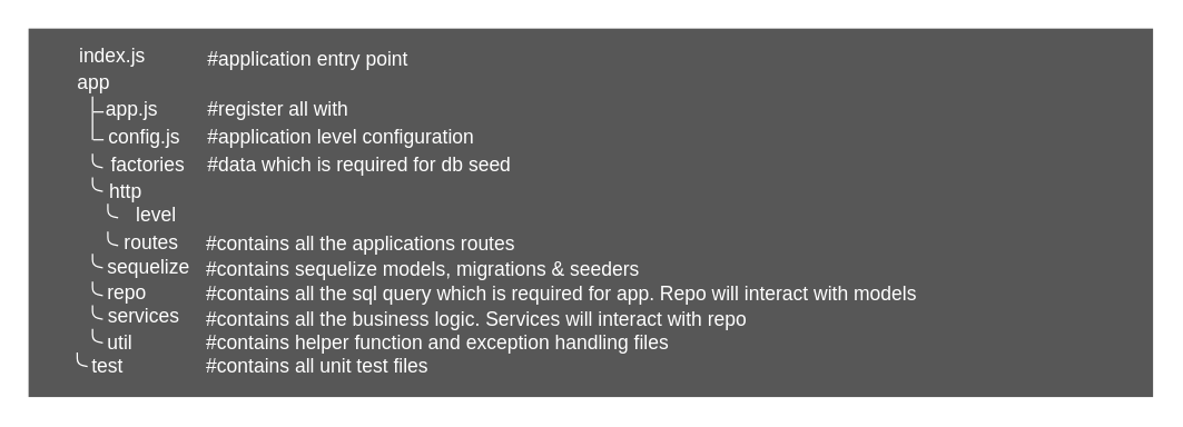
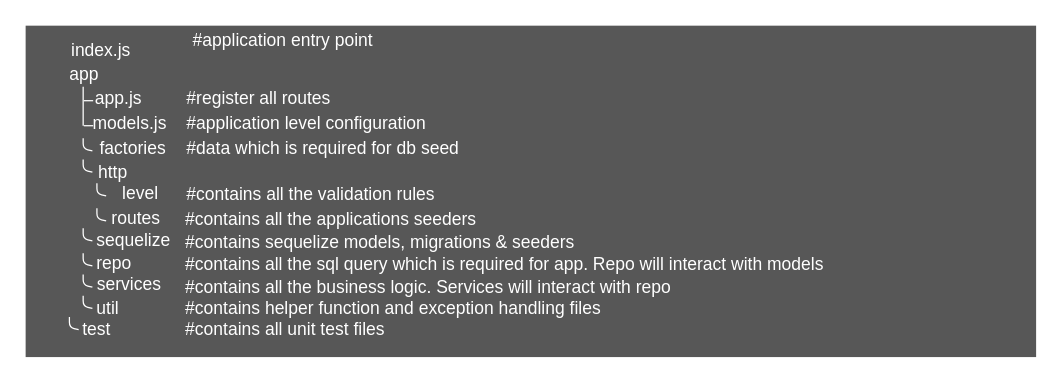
  <mxCell id="0" />
  <mxCell id="1" parent="0" />
  <mxCell id="2" value="" style="rounded=0;whiteSpace=wrap;html=1;fillColor=#575757;fontSize=14;fontColor=#BABABA;strokeColor=none;" parent="1" vertex="1"><mxGeometry x="20" y="20" width="808" height="265" as="geometry" /></mxCell>
  <mxCell id="3" value="&lt;font style=&quot;font-size: 14px;&quot; color=&quot;#FFFFFF&quot;&gt;app&lt;/font&gt;" style="text;html=1;strokeColor=none;fillColor=none;align=center;verticalAlign=middle;whiteSpace=wrap;rounded=0;fontSize=14;" parent="1" vertex="1"><mxGeometry x="47" y="49" width="40" height="20" as="geometry" /></mxCell>
  <mxCell id="4" value="&lt;font style=&quot;font-size: 14px;&quot; color=&quot;#FFFFFF&quot;&gt;index&lt;/font&gt;&lt;font style=&quot;font-size: 14px;&quot; color=&quot;#FFFFFF&quot;&gt;.js&lt;/font&gt;" style="text;html=1;strokeColor=none;fillColor=none;align=center;verticalAlign=middle;whiteSpace=wrap;rounded=0;fontSize=14;" parent="1" vertex="1"><mxGeometry x="54" y="30" width="53" height="20" as="geometry" /></mxCell>
  <mxCell id="5" value="" style="group;fontSize=14;" parent="1" vertex="1" connectable="0"><mxGeometry x="66" y="104" width="80" height="22" as="geometry" /></mxCell>
  <mxCell id="6" value="" style="endArrow=none;html=1;fontSize=14;strokeColor=#FFFFFF;strokeWidth=1;exitX=-0.009;exitY=0.602;exitDx=0;exitDy=0;exitPerimeter=0;" parent="5" edge="1"><mxGeometry width="50" height="50" relative="1" as="geometry"><mxPoint x="7.395" y="16.047" as="sourcePoint" /><mxPoint y="6" as="targetPoint" /><Array as="points"><mxPoint y="14.5" /></Array></mxGeometry></mxCell>
  <mxCell id="7" value="&lt;font style=&quot;font-size: 14px;&quot; color=&quot;#FFFFFF&quot;&gt;factories&lt;/font&gt;" style="text;html=1;strokeColor=none;fillColor=none;align=center;verticalAlign=middle;whiteSpace=wrap;rounded=0;fontSize=14;" parent="5" vertex="1"><mxGeometry x="8" y="4" width="64" height="20" as="geometry" /></mxCell>
  <mxCell id="8" value="" style="endArrow=none;html=1;strokeColor=#FFFFFF;strokeWidth=1;fontSize=14;exitX=0.06;exitY=0.352;exitDx=0;exitDy=0;exitPerimeter=0;" parent="1" edge="1"><mxGeometry width="50" height="50" relative="1" as="geometry"><mxPoint x="66" y="68.857" as="sourcePoint" /><mxPoint x="66" y="100" as="targetPoint" /></mxGeometry></mxCell>
  <mxCell id="9" value="&lt;font style=&quot;font-size: 14px;&quot; color=&quot;#FFFFFF&quot;&gt;app.js&lt;/font&gt;" style="text;html=1;strokeColor=none;fillColor=none;align=center;verticalAlign=middle;whiteSpace=wrap;rounded=0;fontSize=14;" parent="1" vertex="1"><mxGeometry x="68" y="68" width="53" height="20" as="geometry" /></mxCell>
- <mxCell id="10" value="&lt;font style=&quot;font-size: 14px;&quot; color=&quot;#FFFFFF&quot;&gt;config.js&lt;/font&gt;" style="text;html=1;strokeColor=none;fillColor=none;align=center;verticalAlign=middle;whiteSpace=wrap;rounded=0;fontSize=14;" parent="1" vertex="1"><mxGeometry x="77" y="88" width="53" height="20" as="geometry" /></mxCell>
+ <mxCell id="10" value="&lt;font style=&quot;font-size: 14px;&quot; color=&quot;#FFFFFF&quot;&gt;models.js&lt;/font&gt;" style="text;html=1;strokeColor=none;fillColor=none;align=center;verticalAlign=middle;whiteSpace=wrap;rounded=0;fontSize=14;" parent="1" vertex="1"><mxGeometry x="77" y="88" width="53" height="20" as="geometry" /></mxCell>
  <mxCell id="11" value="" style="endArrow=none;html=1;strokeColor=#FFFFFF;strokeWidth=1;fontSize=14;" parent="1" edge="1"><mxGeometry width="50" height="50" relative="1" as="geometry"><mxPoint x="66.5" y="80" as="sourcePoint" /><mxPoint x="74" y="80" as="targetPoint" /></mxGeometry></mxCell>
  <mxCell id="12" value="" style="endArrow=none;html=1;strokeColor=#FFFFFF;strokeWidth=1;fontSize=14;" parent="1" edge="1"><mxGeometry width="50" height="50" relative="1" as="geometry"><mxPoint x="66.5" y="100" as="sourcePoint" /><mxPoint x="74" y="100" as="targetPoint" /></mxGeometry></mxCell>
  <mxCell id="13" value="&lt;font style=&quot;font-size: 14px;&quot; color=&quot;#FFFFFF&quot;&gt;http&lt;/font&gt;" style="text;html=1;strokeColor=none;fillColor=none;align=center;verticalAlign=middle;whiteSpace=wrap;rounded=0;fontSize=14;" parent="1" vertex="1"><mxGeometry x="74" y="127" width="32" height="20" as="geometry" /></mxCell>
  <mxCell id="14" value="" style="endArrow=none;html=1;fontSize=14;strokeColor=#FFFFFF;strokeWidth=1;exitX=-0.009;exitY=0.602;exitDx=0;exitDy=0;exitPerimeter=0;" parent="1" edge="1"><mxGeometry width="50" height="50" relative="1" as="geometry"><mxPoint x="73.395" y="137.047" as="sourcePoint" /><mxPoint x="66" y="127" as="targetPoint" /><Array as="points"><mxPoint x="66" y="135.5" /></Array></mxGeometry></mxCell>
  <mxCell id="15" value="&lt;font style=&quot;font-size: 14px;&quot; color=&quot;#FFFFFF&quot;&gt;level&lt;/font&gt;" style="text;html=1;strokeColor=none;fillColor=none;align=center;verticalAlign=middle;whiteSpace=wrap;rounded=0;fontSize=14;" parent="1" vertex="1"><mxGeometry x="84" y="144" width="56" height="20" as="geometry" /></mxCell>
  <mxCell id="16" value="" style="endArrow=none;html=1;fontSize=14;strokeColor=#FFFFFF;strokeWidth=1;exitX=-0.009;exitY=0.602;exitDx=0;exitDy=0;exitPerimeter=0;" parent="1" edge="1"><mxGeometry width="50" height="50" relative="1" as="geometry"><mxPoint x="84.395" y="156.047" as="sourcePoint" /><mxPoint x="77" y="146" as="targetPoint" /><Array as="points"><mxPoint x="77" y="154.5" /></Array></mxGeometry></mxCell>
  <mxCell id="17" value="&lt;font style=&quot;font-size: 14px;&quot; color=&quot;#FFFFFF&quot;&gt;routes&lt;/font&gt;" style="text;html=1;strokeColor=none;fillColor=none;align=center;verticalAlign=middle;whiteSpace=wrap;rounded=0;fontSize=14;" parent="1" vertex="1"><mxGeometry x="84" y="164" width="49" height="20" as="geometry" /></mxCell>
  <mxCell id="18" value="" style="endArrow=none;html=1;fontSize=14;strokeColor=#FFFFFF;strokeWidth=1;exitX=-0.009;exitY=0.602;exitDx=0;exitDy=0;exitPerimeter=0;" parent="1" edge="1"><mxGeometry width="50" height="50" relative="1" as="geometry"><mxPoint x="84.395" y="176.047" as="sourcePoint" /><mxPoint x="77" y="166" as="targetPoint" /><Array as="points"><mxPoint x="77" y="174.5" /></Array></mxGeometry></mxCell>
  <mxCell id="19" value="&lt;font color=&quot;#FFFFFF&quot;&gt;sequelize&lt;/font&gt;" style="text;html=1;strokeColor=none;fillColor=none;align=center;verticalAlign=middle;whiteSpace=wrap;rounded=0;fontSize=14;" parent="1" vertex="1"><mxGeometry x="75" y="182" width="63" height="20" as="geometry" /></mxCell>
  <mxCell id="20" value="" style="endArrow=none;html=1;fontSize=14;strokeColor=#FFFFFF;strokeWidth=1;exitX=-0.009;exitY=0.602;exitDx=0;exitDy=0;exitPerimeter=0;" parent="1" edge="1"><mxGeometry width="50" height="50" relative="1" as="geometry"><mxPoint x="73.395" y="192.047" as="sourcePoint" /><mxPoint x="66" y="182" as="targetPoint" /><Array as="points"><mxPoint x="66" y="190.5" /></Array></mxGeometry></mxCell>
  <mxCell id="21" value="&lt;font style=&quot;font-size: 14px;&quot; color=&quot;#FFFFFF&quot;&gt;repo&lt;/font&gt;" style="text;html=1;strokeColor=none;fillColor=none;align=center;verticalAlign=middle;whiteSpace=wrap;rounded=0;fontSize=14;" parent="1" vertex="1"><mxGeometry x="75" y="200" width="32" height="20" as="geometry" /></mxCell>
  <mxCell id="22" value="" style="endArrow=none;html=1;fontSize=14;strokeColor=#FFFFFF;strokeWidth=1;exitX=-0.009;exitY=0.602;exitDx=0;exitDy=0;exitPerimeter=0;" parent="1" edge="1"><mxGeometry width="50" height="50" relative="1" as="geometry"><mxPoint x="73.395" y="212.047" as="sourcePoint" /><mxPoint x="66" y="202" as="targetPoint" /><Array as="points"><mxPoint x="66" y="210.5" /></Array></mxGeometry></mxCell>
  <mxCell id="23" value="&lt;font style=&quot;font-size: 14px;&quot; color=&quot;#FFFFFF&quot;&gt;services&lt;/font&gt;" style="text;html=1;strokeColor=none;fillColor=none;align=center;verticalAlign=middle;whiteSpace=wrap;rounded=0;fontSize=14;" parent="1" vertex="1"><mxGeometry x="75" y="217" width="56" height="20" as="geometry" /></mxCell>
  <mxCell id="24" value="" style="endArrow=none;html=1;fontSize=14;strokeColor=#FFFFFF;strokeWidth=1;exitX=-0.009;exitY=0.602;exitDx=0;exitDy=0;exitPerimeter=0;" parent="1" edge="1"><mxGeometry width="50" height="50" relative="1" as="geometry"><mxPoint x="73.395" y="229.047" as="sourcePoint" /><mxPoint x="66" y="219" as="targetPoint" /><Array as="points"><mxPoint x="66" y="227.5" /></Array></mxGeometry></mxCell>
  <mxCell id="25" value="&lt;font style=&quot;font-size: 14px;&quot; color=&quot;#FFFFFF&quot;&gt;util&lt;/font&gt;" style="text;html=1;strokeColor=none;fillColor=none;align=center;verticalAlign=middle;whiteSpace=wrap;rounded=0;fontSize=14;" parent="1" vertex="1"><mxGeometry x="75" y="236" width="22" height="20" as="geometry" /></mxCell>
  <mxCell id="26" value="" style="endArrow=none;html=1;fontSize=14;strokeColor=#FFFFFF;strokeWidth=1;exitX=-0.009;exitY=0.602;exitDx=0;exitDy=0;exitPerimeter=0;" parent="1" edge="1"><mxGeometry width="50" height="50" relative="1" as="geometry"><mxPoint x="73.395" y="246.047" as="sourcePoint" /><mxPoint x="66" y="236" as="targetPoint" /><Array as="points"><mxPoint x="66" y="244.5" /></Array></mxGeometry></mxCell>
- <mxCell id="27" value="&lt;div style=&quot;font-size: 14px;&quot; align=&quot;left&quot;&gt;#application entry point&lt;br style=&quot;font-size: 14px;&quot;&gt;&lt;/div&gt;" style="text;html=1;strokeColor=none;fillColor=none;align=left;verticalAlign=middle;whiteSpace=wrap;rounded=0;fontSize=14;fontColor=#FFFFFF;" parent="1" vertex="1"><mxGeometry x="147" y="32" width="190" height="20" as="geometry" /></mxCell>
- <mxCell id="28" value="&lt;div style=&quot;font-size: 14px;&quot; align=&quot;left&quot;&gt;#register all with&lt;br style=&quot;font-size: 14px;&quot;&gt;&lt;/div&gt;" style="text;html=1;strokeColor=none;fillColor=none;align=left;verticalAlign=middle;whiteSpace=wrap;rounded=0;fontSize=14;fontColor=#FFFFFF;" parent="1" vertex="1"><mxGeometry x="147" y="68" width="190" height="20" as="geometry" /></mxCell>
+ <mxCell id="27" value="&lt;div style=&quot;font-size: 14px;&quot; align=&quot;left&quot;&gt;#application entry point&lt;br style=&quot;font-size: 14px;&quot;&gt;&lt;/div&gt;" style="text;html=1;strokeColor=none;fillColor=none;align=left;verticalAlign=middle;whiteSpace=wrap;rounded=0;fontSize=14;fontColor=#FFFFFF;" parent="1" vertex="1"><mxGeometry x="152" y="22" width="190" height="20" as="geometry" /></mxCell>
+ <mxCell id="28" value="&lt;div style=&quot;font-size: 14px;&quot; align=&quot;left&quot;&gt;#register all routes&lt;br style=&quot;font-size: 14px;&quot;&gt;&lt;/div&gt;" style="text;html=1;strokeColor=none;fillColor=none;align=left;verticalAlign=middle;whiteSpace=wrap;rounded=0;fontSize=14;fontColor=#FFFFFF;" parent="1" vertex="1"><mxGeometry x="147" y="68" width="190" height="20" as="geometry" /></mxCell>
  <mxCell id="29" value="&lt;div style=&quot;font-size: 14px;&quot; align=&quot;left&quot;&gt;#application level configuration&lt;br style=&quot;font-size: 14px;&quot;&gt;&lt;/div&gt;" style="text;html=1;strokeColor=none;fillColor=none;align=left;verticalAlign=middle;whiteSpace=wrap;rounded=0;fontSize=14;fontColor=#FFFFFF;" parent="1" vertex="1"><mxGeometry x="147" y="88" width="354" height="20" as="geometry" /></mxCell>
  <mxCell id="30" value="#data which is required for db seed" style="text;html=1;strokeColor=none;fillColor=none;align=left;verticalAlign=middle;whiteSpace=wrap;rounded=0;fontSize=14;fontColor=#FFFFFF;" parent="1" vertex="1"><mxGeometry x="147" y="108" width="345" height="20" as="geometry" /></mxCell>
- <mxCell id="32" value="#contains all the applications routes" style="text;html=1;strokeColor=none;fillColor=none;align=left;verticalAlign=middle;whiteSpace=wrap;rounded=0;fontSize=14;fontColor=#FFFFFF;" parent="1" vertex="1"><mxGeometry x="146" y="165" width="378" height="20" as="geometry" /></mxCell>
+ <mxCell id="31" value="#contains all the validation rules" style="text;html=1;strokeColor=none;fillColor=none;align=left;verticalAlign=middle;whiteSpace=wrap;rounded=0;fontSize=14;fontColor=#FFFFFF;" parent="1" vertex="1"><mxGeometry x="147" y="145" width="375" height="20" as="geometry" /></mxCell>
+ <mxCell id="32" value="#contains all the applications seeders" style="text;html=1;strokeColor=none;fillColor=none;align=left;verticalAlign=middle;whiteSpace=wrap;rounded=0;fontSize=14;fontColor=#FFFFFF;" parent="1" vertex="1"><mxGeometry x="146" y="165" width="378" height="20" as="geometry" /></mxCell>
  <mxCell id="33" value="#contains sequelize models, migrations &amp;amp; seeders" style="text;html=1;strokeColor=none;fillColor=none;align=left;verticalAlign=middle;whiteSpace=wrap;rounded=0;fontSize=14;fontColor=#FFFFFF;" parent="1" vertex="1"><mxGeometry x="146" y="183" width="360" height="20" as="geometry" /></mxCell>
  <mxCell id="34" value="#contains all the sql query which is required for app. Repo will interact with models" style="text;html=1;strokeColor=none;fillColor=none;align=left;verticalAlign=middle;whiteSpace=wrap;rounded=0;fontSize=14;fontColor=#FFFFFF;" parent="1" vertex="1"><mxGeometry x="146" y="201" width="602" height="20" as="geometry" /></mxCell>
  <mxCell id="35" value="#contains all the business logic. Services will interact with repo" style="text;html=1;strokeColor=none;fillColor=none;align=left;verticalAlign=middle;whiteSpace=wrap;rounded=0;fontSize=14;fontColor=#FFFFFF;" parent="1" vertex="1"><mxGeometry x="146" y="219" width="484" height="20" as="geometry" /></mxCell>
  <mxCell id="36" value="#contains helper function and exception handling files&amp;nbsp; " style="text;html=1;strokeColor=none;fillColor=none;align=left;verticalAlign=middle;whiteSpace=wrap;rounded=0;fontSize=14;fontColor=#FFFFFF;" parent="1" vertex="1"><mxGeometry x="146" y="236" width="457" height="20" as="geometry" /></mxCell>
  <mxCell id="37" value="&lt;font color=&quot;#FFFFFF&quot;&gt;test&lt;/font&gt;" style="text;html=1;strokeColor=none;fillColor=none;align=center;verticalAlign=middle;whiteSpace=wrap;rounded=0;fontSize=14;" parent="1" vertex="1"><mxGeometry x="66" y="253" width="22" height="20" as="geometry" /></mxCell>
  <mxCell id="38" value="" style="endArrow=none;html=1;fontSize=14;strokeColor=#FFFFFF;strokeWidth=1;exitX=-0.009;exitY=0.602;exitDx=0;exitDy=0;exitPerimeter=0;" parent="1" edge="1"><mxGeometry width="50" height="50" relative="1" as="geometry"><mxPoint x="62.395" y="263.047" as="sourcePoint" /><mxPoint x="55" y="253" as="targetPoint" /><Array as="points"><mxPoint x="55" y="261.5" /></Array></mxGeometry></mxCell>
  <mxCell id="39" value="#contains all unit test files" style="text;html=1;strokeColor=none;fillColor=none;align=left;verticalAlign=middle;whiteSpace=wrap;rounded=0;fontSize=14;fontColor=#FFFFFF;" parent="1" vertex="1"><mxGeometry x="146" y="253" width="446" height="20" as="geometry" /></mxCell>
